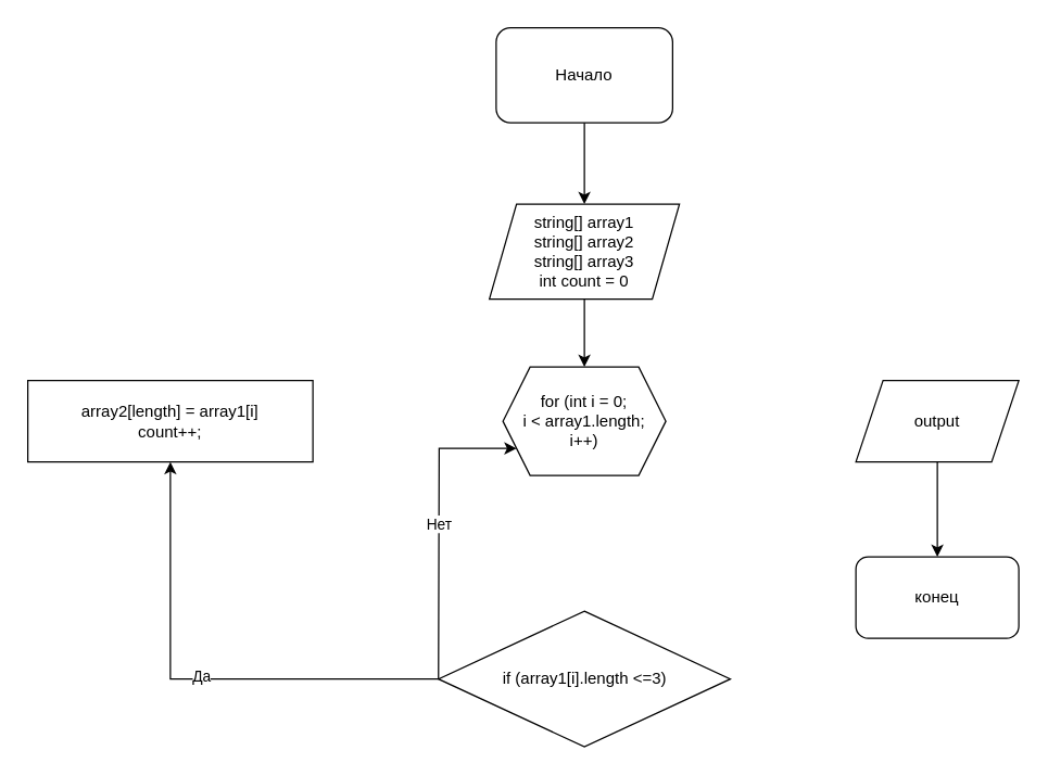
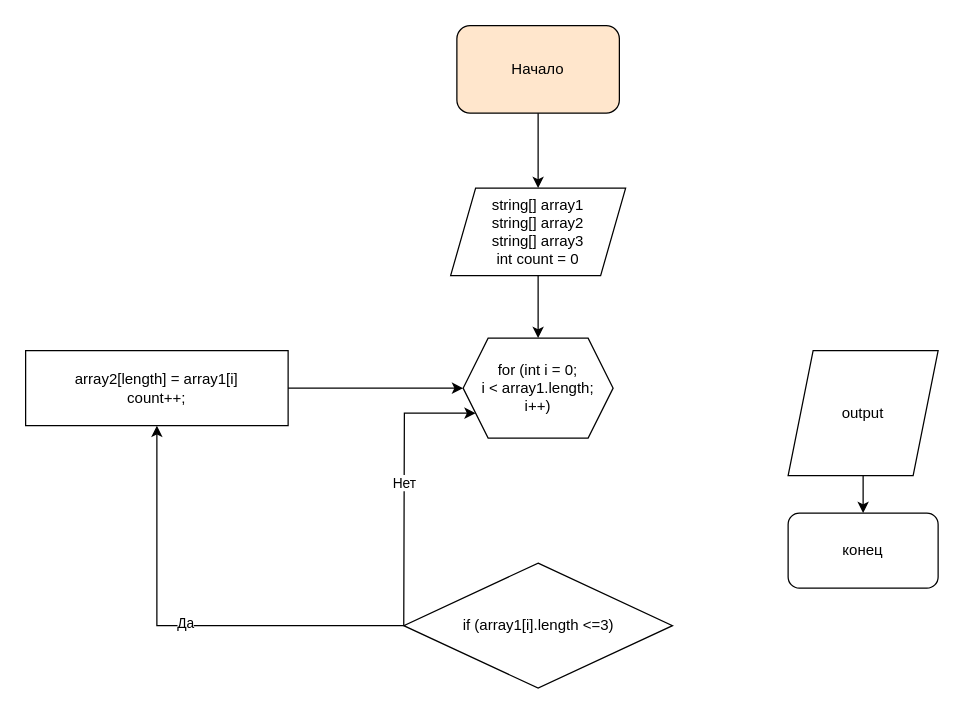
  <mxCell id="0" />
  <mxCell id="1" parent="0" />
- <mxCell id="2" value="Начало" style="rounded=1;whiteSpace=wrap;html=1;" vertex="1" parent="1"><mxGeometry x="365" y="20" width="130" height="70" as="geometry" /></mxCell>
+ <mxCell id="2" value="Начало" style="rounded=1;whiteSpace=wrap;html=1;fillColor=#ffe6cc;" vertex="1" parent="1"><mxGeometry x="365" y="20" width="130" height="70" as="geometry" /></mxCell>
  <mxCell id="3" value="string[] array1&lt;br&gt;string[] array2&lt;br&gt;string[] array3&lt;br&gt;int count = 0" style="shape=parallelogram;perimeter=parallelogramPerimeter;whiteSpace=wrap;html=1;fixedSize=1;" vertex="1" parent="1"><mxGeometry x="360" y="150" width="140" height="70" as="geometry" /></mxCell>
  <mxCell id="4" value="" style="edgeStyle=orthogonalEdgeStyle;rounded=0;orthogonalLoop=1;jettySize=auto;html=1;" edge="1" parent="1" source="5" target="6"><mxGeometry relative="1" as="geometry" /></mxCell>
- <mxCell id="5" value="output" style="shape=parallelogram;perimeter=parallelogramPerimeter;whiteSpace=wrap;html=1;fixedSize=1;" vertex="1" parent="1"><mxGeometry x="630" y="280" width="120" height="60" as="geometry" /></mxCell>
+ <mxCell id="5" value="output" style="shape=parallelogram;perimeter=parallelogramPerimeter;whiteSpace=wrap;html=1;fixedSize=1;" vertex="1" parent="1"><mxGeometry x="630" y="280" width="120" height="100" as="geometry" /></mxCell>
  <mxCell id="6" value="конец" style="rounded=1;whiteSpace=wrap;html=1;" vertex="1" parent="1"><mxGeometry x="630" y="410" width="120" height="60" as="geometry" /></mxCell>
  <mxCell id="7" value="" style="endArrow=classic;html=1;rounded=0;exitX=0.5;exitY=1;exitDx=0;exitDy=0;entryX=0.5;entryY=0;entryDx=0;entryDy=0;" edge="1" parent="1" source="2" target="3"><mxGeometry width="50" height="50" relative="1" as="geometry"><mxPoint x="480" y="390" as="sourcePoint" /><mxPoint x="530" y="340" as="targetPoint" /></mxGeometry></mxCell>
  <mxCell id="8" value="" style="endArrow=classic;html=1;rounded=0;exitX=0.5;exitY=1;exitDx=0;exitDy=0;entryX=0.5;entryY=0;entryDx=0;entryDy=0;" edge="1" parent="1" source="3"><mxGeometry width="50" height="50" relative="1" as="geometry"><mxPoint x="480" y="390" as="sourcePoint" /><mxPoint x="430" y="270" as="targetPoint" /></mxGeometry></mxCell>
  <mxCell id="9" value="" style="edgeStyle=orthogonalEdgeStyle;rounded=0;orthogonalLoop=1;jettySize=auto;html=1;" edge="1" parent="1" source="11" target="12"><mxGeometry relative="1" as="geometry" /></mxCell>
  <mxCell id="10" value="Да" style="edgeLabel;html=1;align=center;verticalAlign=middle;resizable=0;points=[];" vertex="1" connectable="0" parent="9"><mxGeometry x="-0.021" y="-3" relative="1" as="geometry"><mxPoint as="offset" /></mxGeometry></mxCell>
  <mxCell id="11" value="if (array1[i].length &amp;lt;=3)" style="rhombus;whiteSpace=wrap;html=1;" vertex="1" parent="1"><mxGeometry x="322.5" y="450" width="215" height="100" as="geometry" /></mxCell>
  <mxCell id="12" value="array2[length] = array1[i]&lt;br&gt;count++;" style="whiteSpace=wrap;html=1;" vertex="1" parent="1"><mxGeometry x="20" y="280" width="210" height="60" as="geometry" /></mxCell>
  <mxCell id="13" value="for (int i = 0;&lt;br&gt;i &amp;lt; array1.length;&lt;br&gt;i++)" style="shape=hexagon;perimeter=hexagonPerimeter2;whiteSpace=wrap;html=1;fixedSize=1;" vertex="1" parent="1"><mxGeometry x="370" y="270" width="120" height="80" as="geometry" /></mxCell>
+ <mxCell id="14" value="" style="endArrow=classic;html=1;rounded=0;exitX=1;exitY=0.5;exitDx=0;exitDy=0;entryX=0;entryY=0.5;entryDx=0;entryDy=0;" edge="1" parent="1" source="12" target="13"><mxGeometry width="50" height="50" relative="1" as="geometry"><mxPoint x="340" y="520" as="sourcePoint" /><mxPoint x="390" y="470" as="targetPoint" /><Array as="points" /></mxGeometry></mxCell>
  <mxCell id="15" value="Нет" style="endArrow=classic;html=1;rounded=0;exitX=0;exitY=0.5;exitDx=0;exitDy=0;" edge="1" parent="1" source="11"><mxGeometry width="50" height="50" relative="1" as="geometry"><mxPoint x="340" y="520" as="sourcePoint" /><mxPoint x="380" y="330" as="targetPoint" /><Array as="points"><mxPoint x="323" y="330" /></Array></mxGeometry></mxCell>
